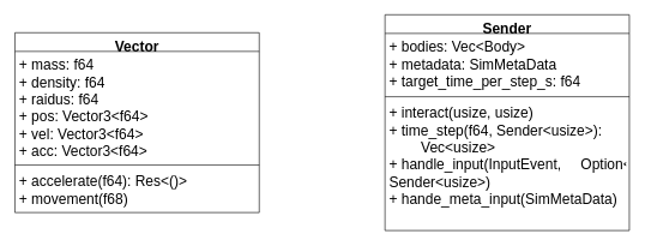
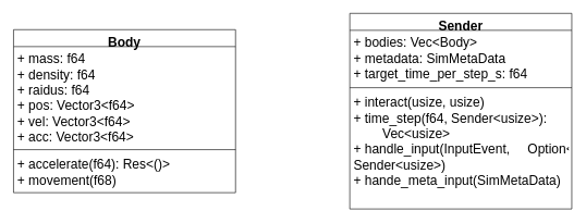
  <mxCell id="0" />
  <mxCell id="1" parent="0" />
- <mxCell id="2" value="Vector" style="swimlane;fontStyle=1;align=center;verticalAlign=top;childLayout=stackLayout;horizontal=1;startSize=26;horizontalStack=0;resizeParent=1;resizeParentMax=0;resizeLast=0;collapsible=1;marginBottom=0;whiteSpace=wrap;html=1;fontSize=20;" vertex="1" parent="1"><mxGeometry x="20" y="45" width="340" height="250" as="geometry" /></mxCell>
+ <mxCell id="2" value="Body" style="swimlane;fontStyle=1;align=center;verticalAlign=top;childLayout=stackLayout;horizontal=1;startSize=26;horizontalStack=0;resizeParent=1;resizeParentMax=0;resizeLast=0;collapsible=1;marginBottom=0;whiteSpace=wrap;html=1;fontSize=20;" vertex="1" parent="1"><mxGeometry x="20" y="45" width="340" height="250" as="geometry" /></mxCell>
  <mxCell id="3" value="+ mass: f64&lt;br style=&quot;font-size: 20px;&quot;&gt;+ density: f64&lt;br style=&quot;font-size: 20px;&quot;&gt;+ raidus: f64&lt;br style=&quot;font-size: 20px;&quot;&gt;+ pos: Vector3&amp;lt;f64&amp;gt;&lt;br style=&quot;font-size: 20px;&quot;&gt;+ vel: Vector3&amp;lt;f64&amp;gt;&lt;br style=&quot;font-size: 20px;&quot;&gt;+ acc: Vector3&amp;lt;f64&amp;gt;" style="text;strokeColor=none;fillColor=none;align=left;verticalAlign=top;spacingLeft=4;spacingRight=4;overflow=hidden;rotatable=0;points=[[0,0.5],[1,0.5]];portConstraint=eastwest;whiteSpace=wrap;html=1;fontSize=20;" vertex="1" parent="2"><mxGeometry y="26" width="340" height="154" as="geometry" /></mxCell>
  <mxCell id="4" value="" style="line;strokeWidth=1;fillColor=none;align=left;verticalAlign=middle;spacingTop=-1;spacingLeft=3;spacingRight=3;rotatable=0;labelPosition=right;points=[];portConstraint=eastwest;strokeColor=inherit;fontSize=20;" vertex="1" parent="2"><mxGeometry y="180" width="340" height="8" as="geometry" /></mxCell>
  <mxCell id="5" value="+ accelerate(f64): Res&amp;lt;()&amp;gt;&lt;br&gt;+ movement(f68)" style="text;strokeColor=none;fillColor=none;align=left;verticalAlign=top;spacingLeft=4;spacingRight=4;overflow=hidden;rotatable=0;points=[[0,0.5],[1,0.5]];portConstraint=eastwest;whiteSpace=wrap;html=1;fontSize=20;" vertex="1" parent="2"><mxGeometry y="188" width="340" height="62" as="geometry" /></mxCell>
  <mxCell id="6" value="Sender" style="swimlane;fontStyle=1;align=center;verticalAlign=top;childLayout=stackLayout;horizontal=1;startSize=26;horizontalStack=0;resizeParent=1;resizeParentMax=0;resizeLast=0;collapsible=1;marginBottom=0;whiteSpace=wrap;html=1;fontSize=20;" vertex="1" parent="1"><mxGeometry x="535" y="20" width="340" height="300" as="geometry" /></mxCell>
  <mxCell id="7" value="+ bodies: Vec&amp;lt;Body&amp;gt;&lt;br&gt;+ metadata: SimMetaData&lt;br&gt;+ target_time_per_step_s: f64" style="text;strokeColor=none;fillColor=none;align=left;verticalAlign=top;spacingLeft=4;spacingRight=4;overflow=hidden;rotatable=0;points=[[0,0.5],[1,0.5]];portConstraint=eastwest;whiteSpace=wrap;html=1;fontSize=20;" vertex="1" parent="6"><mxGeometry y="26" width="340" height="84" as="geometry" /></mxCell>
  <mxCell id="8" value="" style="line;strokeWidth=1;fillColor=none;align=left;verticalAlign=middle;spacingTop=-1;spacingLeft=3;spacingRight=3;rotatable=0;labelPosition=right;points=[];portConstraint=eastwest;strokeColor=inherit;fontSize=20;" vertex="1" parent="6"><mxGeometry y="110" width="340" height="8" as="geometry" /></mxCell>
  <mxCell id="9" value="+ interact(usize, usize)&lt;br&gt;+ time_step(f64, Sender&amp;lt;usize&amp;gt;): &lt;span style=&quot;white-space: pre;&quot;&gt;&#09;&lt;/span&gt;Vec&amp;lt;usize&amp;gt;&lt;br&gt;+ handle_input(InputEvent, &lt;span style=&quot;white-space: pre;&quot;&gt;&#09;&lt;/span&gt;Option&amp;lt;Body&amp;gt;, Sender&amp;lt;usize&amp;gt;)&lt;br&gt;+ hande_meta_input(SimMetaData)" style="text;strokeColor=none;fillColor=none;align=left;verticalAlign=top;spacingLeft=4;spacingRight=4;overflow=hidden;rotatable=0;points=[[0,0.5],[1,0.5]];portConstraint=eastwest;whiteSpace=wrap;html=1;fontSize=20;" vertex="1" parent="6"><mxGeometry y="118" width="340" height="182" as="geometry" /></mxCell>
